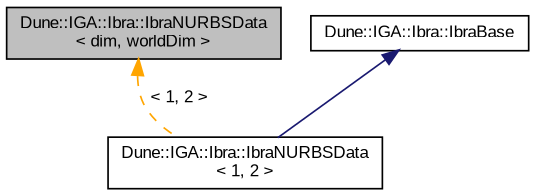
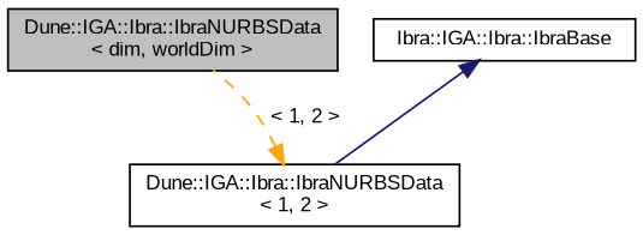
  digraph {
    fontname="Liberation Sans"
    node [color=black fillcolor=white fontname="Liberation Sans" fontsize=10 shape=record style=filled]
    edge [dir=back fontname="Liberation Sans" fontsize=10 labelfontname=Helvetica labelfontsize=10]
    n1 [fillcolor=grey75 fontcolor=black height=0.2 label="Dune::IGA::Ibra::IbraNURBSData\l\< dim, worldDim \>" width=0.4]
    n2 [height=0.2 label="Dune::IGA::Ibra::IbraNURBSData\l\< 1, 2 \>" width=0.4]
-   n3 [height=0.2 label="Dune::IGA::Ibra::IbraBase" width=0.4]
-   n1 -> n2 [color=orange label=" \< 1, 2 \>" style=dashed]
+   n3 [height=0.2 label="Ibra::IGA::Ibra::IbraBase" width=0.4]
+   n2 -> n1 [color=orange label=" \< 1, 2 \>" style=dashed]
    n3 -> n2 [color=midnightblue style=solid]
  }
